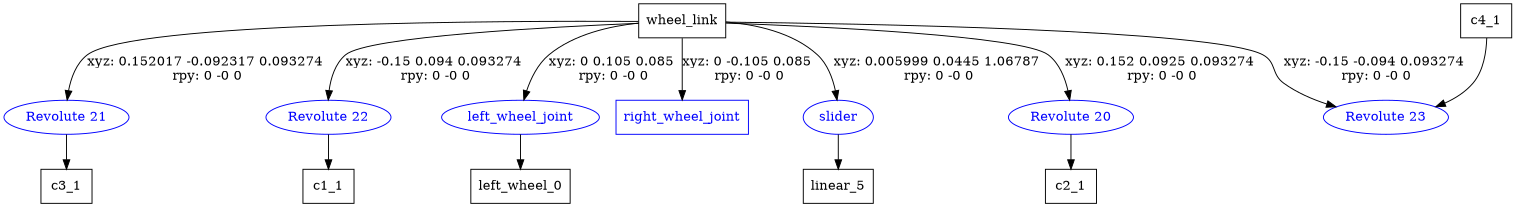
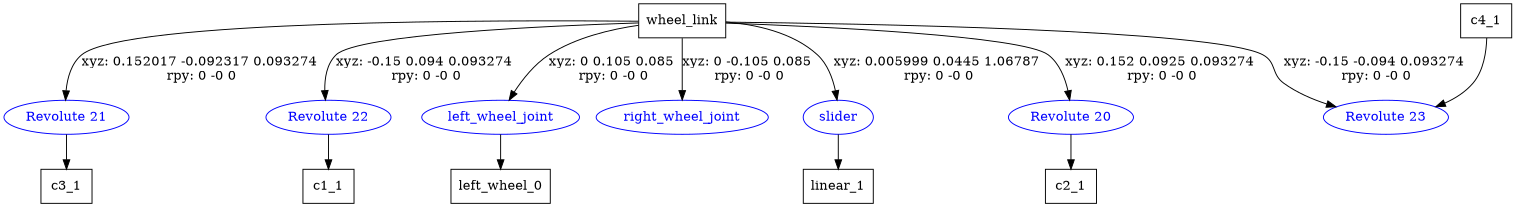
  digraph {
    node [shape=box]
    n1 [label=wheel_link]
    "Revolute 20" [color=blue fontcolor=blue shape=ellipse]
    "Revolute 21" [color=blue fontcolor=blue shape=ellipse]
    "Revolute 22" [color=blue fontcolor=blue shape=ellipse]
    "Revolute 23" [color=blue fontcolor=blue shape=ellipse]
    left_wheel_joint [color=blue fontcolor=blue shape=ellipse]
-   right_wheel_joint [color=blue fontcolor=blue]
+   right_wheel_joint [color=blue fontcolor=blue shape=ellipse]
    slider [color=blue fontcolor=blue shape=ellipse]
    n9 [label=c2_1]
    n10 [label=c3_1]
    n11 [label=c1_1]
    n12 [label=left_wheel_0]
-   n13 [label=linear_5]
+   n13 [label=linear_1]
    n14 [label=c4_1]
    n1 -> "Revolute 20" [label="xyz: 0.152 0.0925 0.093274 \nrpy: 0 -0 0"]
    n1 -> "Revolute 21" [label="xyz: 0.152017 -0.092317 0.093274 \nrpy: 0 -0 0"]
    n1 -> "Revolute 22" [label="xyz: -0.15 0.094 0.093274 \nrpy: 0 -0 0"]
    n1 -> "Revolute 23" [label="xyz: -0.15 -0.094 0.093274 \nrpy: 0 -0 0"]
    n1 -> left_wheel_joint [label="xyz: 0 0.105 0.085 \nrpy: 0 -0 0"]
    n1 -> right_wheel_joint [label="xyz: 0 -0.105 0.085 \nrpy: 0 -0 0"]
    n1 -> slider [label="xyz: 0.005999 0.0445 1.06787 \nrpy: 0 -0 0"]
    "Revolute 20" -> n9
    "Revolute 21" -> n10
    "Revolute 22" -> n11
    left_wheel_joint -> n12
    slider -> n13
    n14 -> "Revolute 23"
  }
